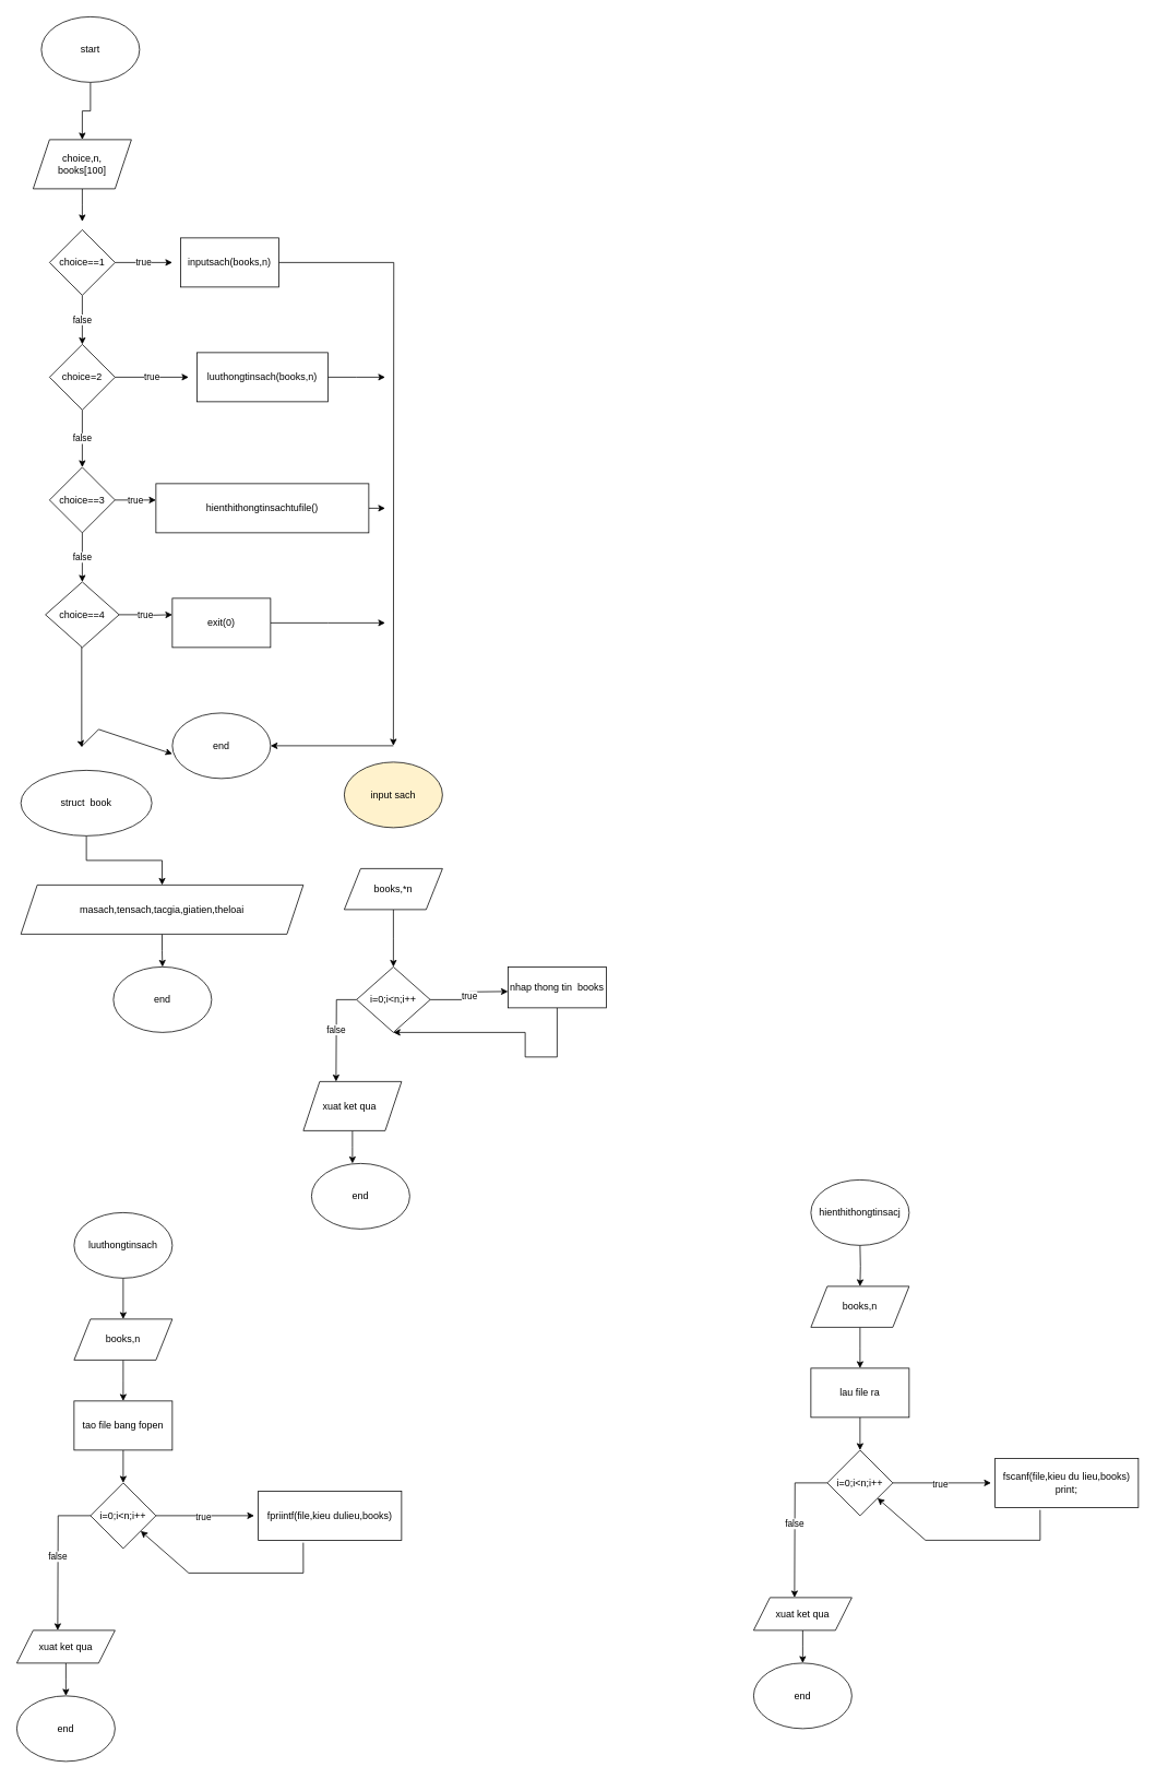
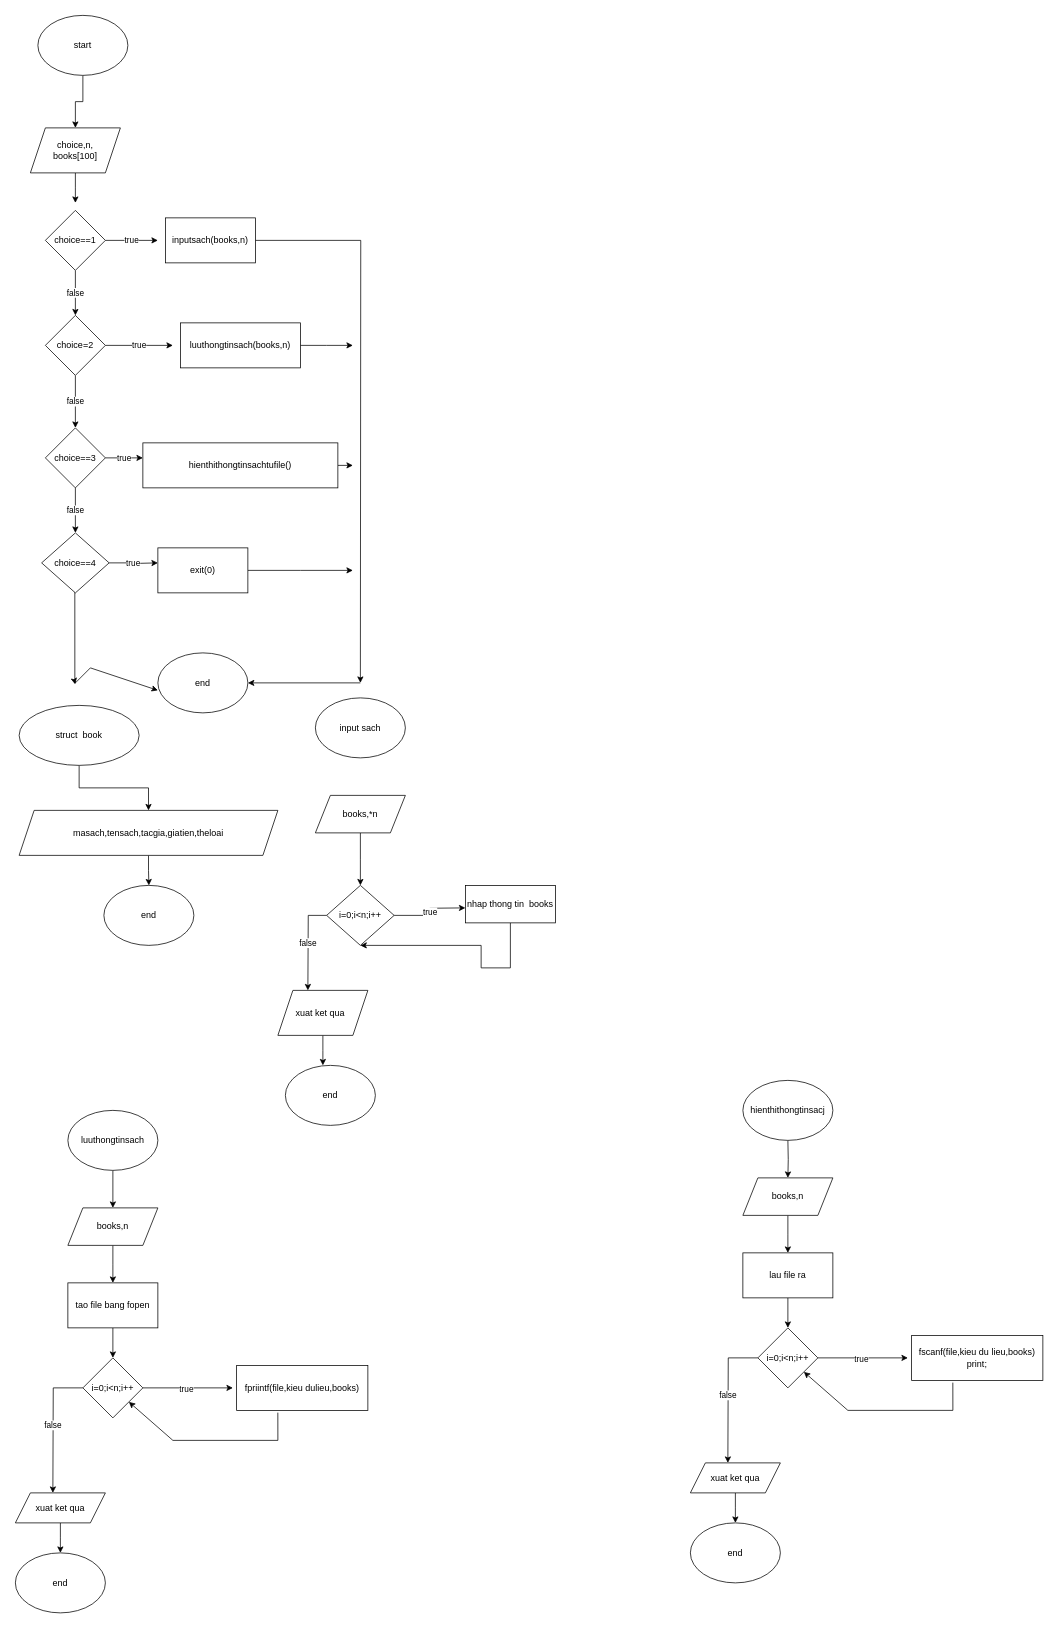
  <mxCell id="0" />
  <mxCell id="1" parent="0" />
  <mxCell id="2" style="edgeStyle=orthogonalEdgeStyle;rounded=0;orthogonalLoop=1;jettySize=auto;html=1;exitX=0.5;exitY=1;exitDx=0;exitDy=0;entryX=0.5;entryY=0;entryDx=0;entryDy=0;" edge="1" parent="1" source="3" target="5"><mxGeometry relative="1" as="geometry" /></mxCell>
  <mxCell id="3" value="start" style="ellipse;whiteSpace=wrap;html=1;" vertex="1" parent="1"><mxGeometry x="50" y="20" width="120" height="80" as="geometry" /></mxCell>
  <mxCell id="4" style="edgeStyle=orthogonalEdgeStyle;rounded=0;orthogonalLoop=1;jettySize=auto;html=1;exitX=0.5;exitY=1;exitDx=0;exitDy=0;" edge="1" parent="1" source="5"><mxGeometry relative="1" as="geometry"><mxPoint x="100" y="270" as="targetPoint" /></mxGeometry></mxCell>
  <mxCell id="5" value="choice,n,&lt;br&gt;books[100]" style="shape=parallelogram;perimeter=parallelogramPerimeter;whiteSpace=wrap;html=1;fixedSize=1;" vertex="1" parent="1"><mxGeometry x="40" y="170" width="120" height="60" as="geometry" /></mxCell>
  <mxCell id="6" value="true" style="edgeStyle=orthogonalEdgeStyle;rounded=0;orthogonalLoop=1;jettySize=auto;html=1;" edge="1" parent="1" source="8"><mxGeometry relative="1" as="geometry"><mxPoint x="210" y="320" as="targetPoint" /></mxGeometry></mxCell>
  <mxCell id="7" value="false" style="edgeStyle=orthogonalEdgeStyle;rounded=0;orthogonalLoop=1;jettySize=auto;html=1;" edge="1" parent="1" source="8"><mxGeometry relative="1" as="geometry"><mxPoint x="100" y="420" as="targetPoint" /></mxGeometry></mxCell>
  <mxCell id="8" value="choice==1" style="rhombus;whiteSpace=wrap;html=1;" vertex="1" parent="1"><mxGeometry x="60" y="280" width="80" height="80" as="geometry" /></mxCell>
  <mxCell id="9" style="edgeStyle=orthogonalEdgeStyle;rounded=0;orthogonalLoop=1;jettySize=auto;html=1;" edge="1" parent="1" source="10"><mxGeometry relative="1" as="geometry"><mxPoint x="480" y="910" as="targetPoint" /></mxGeometry></mxCell>
  <mxCell id="10" value="inputsach(books,n)" style="rounded=0;whiteSpace=wrap;html=1;" vertex="1" parent="1"><mxGeometry x="220" y="290" width="120" height="60" as="geometry" /></mxCell>
  <mxCell id="11" value="true" style="edgeStyle=orthogonalEdgeStyle;rounded=0;orthogonalLoop=1;jettySize=auto;html=1;" edge="1" parent="1" source="13"><mxGeometry relative="1" as="geometry"><mxPoint x="230" y="460" as="targetPoint" /></mxGeometry></mxCell>
  <mxCell id="12" value="false" style="edgeStyle=orthogonalEdgeStyle;rounded=0;orthogonalLoop=1;jettySize=auto;html=1;" edge="1" parent="1" source="13"><mxGeometry relative="1" as="geometry"><mxPoint x="100" y="570" as="targetPoint" /></mxGeometry></mxCell>
  <mxCell id="13" value="choice=2" style="rhombus;whiteSpace=wrap;html=1;" vertex="1" parent="1"><mxGeometry x="60" y="420" width="80" height="80" as="geometry" /></mxCell>
  <mxCell id="14" style="edgeStyle=orthogonalEdgeStyle;rounded=0;orthogonalLoop=1;jettySize=auto;html=1;" edge="1" parent="1" source="15"><mxGeometry relative="1" as="geometry"><mxPoint x="470" y="460" as="targetPoint" /></mxGeometry></mxCell>
  <mxCell id="15" value="luuthongtinsach(books,n)" style="rounded=0;whiteSpace=wrap;html=1;" vertex="1" parent="1"><mxGeometry x="240" y="430" width="160" height="60" as="geometry" /></mxCell>
  <mxCell id="16" value="false" style="edgeStyle=orthogonalEdgeStyle;rounded=0;orthogonalLoop=1;jettySize=auto;html=1;exitX=0.5;exitY=1;exitDx=0;exitDy=0;" edge="1" parent="1" source="17"><mxGeometry relative="1" as="geometry"><mxPoint x="100" y="710" as="targetPoint" /></mxGeometry></mxCell>
  <mxCell id="17" value="choice==3" style="rhombus;whiteSpace=wrap;html=1;" vertex="1" parent="1"><mxGeometry x="60" y="570" width="80" height="80" as="geometry" /></mxCell>
  <mxCell id="18" value="true" style="edgeStyle=orthogonalEdgeStyle;rounded=0;orthogonalLoop=1;jettySize=auto;html=1;" edge="1" parent="1" source="17"><mxGeometry relative="1" as="geometry"><mxPoint x="190" y="610" as="targetPoint" /></mxGeometry></mxCell>
  <mxCell id="19" style="edgeStyle=orthogonalEdgeStyle;rounded=0;orthogonalLoop=1;jettySize=auto;html=1;exitX=1;exitY=0.5;exitDx=0;exitDy=0;" edge="1" parent="1" source="20"><mxGeometry relative="1" as="geometry"><mxPoint x="470" y="620" as="targetPoint" /></mxGeometry></mxCell>
  <mxCell id="20" value="hienthithongtinsachtufile()" style="rounded=0;whiteSpace=wrap;html=1;" vertex="1" parent="1"><mxGeometry x="190" y="590" width="260" height="60" as="geometry" /></mxCell>
  <mxCell id="21" value="true" style="edgeStyle=orthogonalEdgeStyle;rounded=0;orthogonalLoop=1;jettySize=auto;html=1;" edge="1" parent="1" source="23"><mxGeometry relative="1" as="geometry"><mxPoint x="210" y="750" as="targetPoint" /><Array as="points"><mxPoint x="170" y="750" /><mxPoint x="170" y="751" /></Array></mxGeometry></mxCell>
  <mxCell id="22" style="edgeStyle=orthogonalEdgeStyle;rounded=0;orthogonalLoop=1;jettySize=auto;html=1;" edge="1" parent="1"><mxGeometry relative="1" as="geometry"><mxPoint x="99.75" y="912" as="targetPoint" /><mxPoint x="99.25" y="770" as="sourcePoint" /><Array as="points"><mxPoint x="99.75" y="910" /><mxPoint x="100.75" y="910" /></Array></mxGeometry></mxCell>
  <mxCell id="23" value="choice==4" style="rhombus;whiteSpace=wrap;html=1;" vertex="1" parent="1"><mxGeometry x="55" y="710" width="90" height="80" as="geometry" /></mxCell>
  <mxCell id="24" style="edgeStyle=orthogonalEdgeStyle;rounded=0;orthogonalLoop=1;jettySize=auto;html=1;" edge="1" parent="1" source="25"><mxGeometry relative="1" as="geometry"><mxPoint x="470" y="760" as="targetPoint" /></mxGeometry></mxCell>
  <mxCell id="25" value="exit(0)" style="rounded=0;whiteSpace=wrap;html=1;" vertex="1" parent="1"><mxGeometry x="210" y="730" width="120" height="60" as="geometry" /></mxCell>
  <mxCell id="26" value="end" style="ellipse;whiteSpace=wrap;html=1;" vertex="1" parent="1"><mxGeometry x="210" y="870" width="120" height="80" as="geometry" /></mxCell>
  <mxCell id="27" value="" style="endArrow=classic;html=1;rounded=0;entryX=0;entryY=0.625;entryDx=0;entryDy=0;entryPerimeter=0;" edge="1" parent="1" target="26"><mxGeometry width="50" height="50" relative="1" as="geometry"><mxPoint x="100" y="910" as="sourcePoint" /><mxPoint x="420" y="830" as="targetPoint" /><Array as="points"><mxPoint x="120" y="890" /></Array></mxGeometry></mxCell>
  <mxCell id="28" value="" style="endArrow=classic;html=1;rounded=0;entryX=1;entryY=0.5;entryDx=0;entryDy=0;" edge="1" parent="1" target="26"><mxGeometry width="50" height="50" relative="1" as="geometry"><mxPoint x="480" y="910" as="sourcePoint" /><mxPoint x="420" y="830" as="targetPoint" /></mxGeometry></mxCell>
  <mxCell id="29" style="edgeStyle=orthogonalEdgeStyle;rounded=0;orthogonalLoop=1;jettySize=auto;html=1;entryX=0.5;entryY=0;entryDx=0;entryDy=0;" edge="1" parent="1" source="30" target="32"><mxGeometry relative="1" as="geometry" /></mxCell>
  <mxCell id="30" value="struct&amp;nbsp; book" style="ellipse;whiteSpace=wrap;html=1;" vertex="1" parent="1"><mxGeometry x="25" y="940" width="160" height="80" as="geometry" /></mxCell>
  <mxCell id="31" style="edgeStyle=orthogonalEdgeStyle;rounded=0;orthogonalLoop=1;jettySize=auto;html=1;exitX=0.5;exitY=1;exitDx=0;exitDy=0;" edge="1" parent="1" source="32" target="33"><mxGeometry relative="1" as="geometry" /></mxCell>
  <mxCell id="32" value="masach,tensach,tacgia,giatien,theloai" style="shape=parallelogram;perimeter=parallelogramPerimeter;whiteSpace=wrap;html=1;fixedSize=1;" vertex="1" parent="1"><mxGeometry x="25" y="1080" width="345" height="60" as="geometry" /></mxCell>
  <mxCell id="33" value="end" style="ellipse;whiteSpace=wrap;html=1;" vertex="1" parent="1"><mxGeometry x="138" y="1180" width="120" height="80" as="geometry" /></mxCell>
- <mxCell id="34" value="input sach" style="ellipse;whiteSpace=wrap;html=1;fillColor=#fff2cc;" vertex="1" parent="1"><mxGeometry x="420" y="930" width="120" height="80" as="geometry" /></mxCell>
+ <mxCell id="34" value="input sach" style="ellipse;whiteSpace=wrap;html=1;" vertex="1" parent="1"><mxGeometry x="420" y="930" width="120" height="80" as="geometry" /></mxCell>
  <mxCell id="35" style="edgeStyle=orthogonalEdgeStyle;rounded=0;orthogonalLoop=1;jettySize=auto;html=1;" edge="1" parent="1" source="36"><mxGeometry relative="1" as="geometry"><mxPoint x="480" y="1180" as="targetPoint" /></mxGeometry></mxCell>
  <mxCell id="36" value="books,*n" style="shape=parallelogram;perimeter=parallelogramPerimeter;whiteSpace=wrap;html=1;fixedSize=1;" vertex="1" parent="1"><mxGeometry x="420" y="1060" width="120" height="50" as="geometry" /></mxCell>
  <mxCell id="37" value="true" style="edgeStyle=orthogonalEdgeStyle;rounded=0;orthogonalLoop=1;jettySize=auto;html=1;" edge="1" parent="1" source="39"><mxGeometry relative="1" as="geometry"><mxPoint x="620" y="1210" as="targetPoint" /></mxGeometry></mxCell>
  <mxCell id="38" value="false" style="edgeStyle=orthogonalEdgeStyle;rounded=0;orthogonalLoop=1;jettySize=auto;html=1;exitX=0;exitY=0.5;exitDx=0;exitDy=0;" edge="1" parent="1" source="39"><mxGeometry relative="1" as="geometry"><mxPoint x="410" y="1320" as="targetPoint" /></mxGeometry></mxCell>
  <mxCell id="39" value="i=0;i&amp;lt;n;i++" style="rhombus;whiteSpace=wrap;html=1;" vertex="1" parent="1"><mxGeometry x="435" y="1180" width="90" height="80" as="geometry" /></mxCell>
  <mxCell id="40" style="edgeStyle=orthogonalEdgeStyle;rounded=0;orthogonalLoop=1;jettySize=auto;html=1;entryX=0.5;entryY=1;entryDx=0;entryDy=0;" edge="1" parent="1" source="41" target="39"><mxGeometry relative="1" as="geometry"><mxPoint x="640" y="1350" as="targetPoint" /><Array as="points"><mxPoint x="680" y="1290" /><mxPoint x="641" y="1290" /><mxPoint x="641" y="1260" /></Array></mxGeometry></mxCell>
  <mxCell id="41" value="nhap thong tin&amp;nbsp; books" style="rounded=0;whiteSpace=wrap;html=1;" vertex="1" parent="1"><mxGeometry x="620" y="1180" width="120" height="50" as="geometry" /></mxCell>
  <mxCell id="42" style="edgeStyle=orthogonalEdgeStyle;rounded=0;orthogonalLoop=1;jettySize=auto;html=1;" edge="1" parent="1" source="43"><mxGeometry relative="1" as="geometry"><mxPoint x="430" y="1420" as="targetPoint" /></mxGeometry></mxCell>
  <mxCell id="43" value="xuat ket qua&amp;nbsp;&amp;nbsp;" style="shape=parallelogram;perimeter=parallelogramPerimeter;whiteSpace=wrap;html=1;fixedSize=1;" vertex="1" parent="1"><mxGeometry x="370" y="1320" width="120" height="60" as="geometry" /></mxCell>
  <mxCell id="44" value="end" style="ellipse;whiteSpace=wrap;html=1;" vertex="1" parent="1"><mxGeometry x="380" y="1420" width="120" height="80" as="geometry" /></mxCell>
  <mxCell id="45" style="edgeStyle=orthogonalEdgeStyle;rounded=0;orthogonalLoop=1;jettySize=auto;html=1;exitX=0.5;exitY=1;exitDx=0;exitDy=0;entryX=0.5;entryY=0;entryDx=0;entryDy=0;" edge="1" parent="1" source="46" target="48"><mxGeometry relative="1" as="geometry" /></mxCell>
  <mxCell id="46" value="luuthongtinsach" style="ellipse;whiteSpace=wrap;html=1;" vertex="1" parent="1"><mxGeometry x="90" y="1480" width="120" height="80" as="geometry" /></mxCell>
  <mxCell id="47" style="edgeStyle=orthogonalEdgeStyle;rounded=0;orthogonalLoop=1;jettySize=auto;html=1;" edge="1" parent="1" source="48"><mxGeometry relative="1" as="geometry"><mxPoint x="150" y="1710" as="targetPoint" /></mxGeometry></mxCell>
  <mxCell id="48" value="books,n" style="shape=parallelogram;perimeter=parallelogramPerimeter;whiteSpace=wrap;html=1;fixedSize=1;" vertex="1" parent="1"><mxGeometry x="90" y="1610" width="120" height="50" as="geometry" /></mxCell>
  <mxCell id="49" style="edgeStyle=orthogonalEdgeStyle;rounded=0;orthogonalLoop=1;jettySize=auto;html=1;exitX=0.5;exitY=1;exitDx=0;exitDy=0;entryX=0.5;entryY=0;entryDx=0;entryDy=0;" edge="1" parent="1" source="50" target="54"><mxGeometry relative="1" as="geometry" /></mxCell>
  <mxCell id="50" value="tao file bang fopen" style="rounded=0;whiteSpace=wrap;html=1;" vertex="1" parent="1"><mxGeometry x="90" y="1710" width="120" height="60" as="geometry" /></mxCell>
  <mxCell id="51" style="edgeStyle=orthogonalEdgeStyle;rounded=0;orthogonalLoop=1;jettySize=auto;html=1;" edge="1" parent="1" source="54"><mxGeometry relative="1" as="geometry"><mxPoint x="310" y="1850" as="targetPoint" /></mxGeometry></mxCell>
  <mxCell id="52" value="true" style="edgeLabel;html=1;align=center;verticalAlign=middle;resizable=0;points=[];" vertex="1" connectable="0" parent="51"><mxGeometry x="-0.054" y="-1" relative="1" as="geometry"><mxPoint as="offset" /></mxGeometry></mxCell>
  <mxCell id="53" value="false" style="edgeStyle=orthogonalEdgeStyle;rounded=0;orthogonalLoop=1;jettySize=auto;html=1;" edge="1" parent="1" source="54"><mxGeometry relative="1" as="geometry"><mxPoint x="70" y="1990" as="targetPoint" /></mxGeometry></mxCell>
  <mxCell id="54" value="i=0;i&amp;lt;n;i++" style="rhombus;whiteSpace=wrap;html=1;" vertex="1" parent="1"><mxGeometry x="110" y="1810" width="80" height="80" as="geometry" /></mxCell>
  <mxCell id="55" value="fpriintf(file,kieu dulieu,books)" style="rounded=0;whiteSpace=wrap;html=1;" vertex="1" parent="1"><mxGeometry x="315" y="1820" width="175" height="60" as="geometry" /></mxCell>
  <mxCell id="56" style="edgeStyle=orthogonalEdgeStyle;rounded=0;orthogonalLoop=1;jettySize=auto;html=1;" edge="1" parent="1" source="57"><mxGeometry relative="1" as="geometry"><mxPoint x="80" y="2070" as="targetPoint" /></mxGeometry></mxCell>
  <mxCell id="57" value="xuat ket qua" style="shape=parallelogram;perimeter=parallelogramPerimeter;whiteSpace=wrap;html=1;fixedSize=1;" vertex="1" parent="1"><mxGeometry x="20" y="1990" width="120" height="40" as="geometry" /></mxCell>
  <mxCell id="58" value="end" style="ellipse;whiteSpace=wrap;html=1;" vertex="1" parent="1"><mxGeometry x="20" y="2070" width="120" height="80" as="geometry" /></mxCell>
  <mxCell id="59" value="" style="endArrow=classic;html=1;rounded=0;exitX=0.314;exitY=1.05;exitDx=0;exitDy=0;exitPerimeter=0;" edge="1" parent="1" source="55" target="54"><mxGeometry width="50" height="50" relative="1" as="geometry"><mxPoint x="370" y="2080" as="sourcePoint" /><mxPoint x="420" y="2030" as="targetPoint" /><Array as="points"><mxPoint x="370" y="1920" /><mxPoint x="230" y="1920" /></Array></mxGeometry></mxCell>
  <mxCell id="60" style="edgeStyle=orthogonalEdgeStyle;rounded=0;orthogonalLoop=1;jettySize=auto;html=1;exitX=0.5;exitY=1;exitDx=0;exitDy=0;entryX=0.5;entryY=0;entryDx=0;entryDy=0;" edge="1" parent="1" target="62"><mxGeometry relative="1" as="geometry"><mxPoint x="1050" y="1520" as="sourcePoint" /></mxGeometry></mxCell>
  <mxCell id="61" style="edgeStyle=orthogonalEdgeStyle;rounded=0;orthogonalLoop=1;jettySize=auto;html=1;" edge="1" parent="1" source="62"><mxGeometry relative="1" as="geometry"><mxPoint x="1050" y="1670" as="targetPoint" /></mxGeometry></mxCell>
  <mxCell id="62" value="books,n" style="shape=parallelogram;perimeter=parallelogramPerimeter;whiteSpace=wrap;html=1;fixedSize=1;" vertex="1" parent="1"><mxGeometry x="990" y="1570" width="120" height="50" as="geometry" /></mxCell>
  <mxCell id="63" style="edgeStyle=orthogonalEdgeStyle;rounded=0;orthogonalLoop=1;jettySize=auto;html=1;exitX=0.5;exitY=1;exitDx=0;exitDy=0;entryX=0.5;entryY=0;entryDx=0;entryDy=0;" edge="1" parent="1" source="64" target="68"><mxGeometry relative="1" as="geometry" /></mxCell>
  <mxCell id="64" value="lau file ra" style="rounded=0;whiteSpace=wrap;html=1;" vertex="1" parent="1"><mxGeometry x="990" y="1670" width="120" height="60" as="geometry" /></mxCell>
  <mxCell id="65" style="edgeStyle=orthogonalEdgeStyle;rounded=0;orthogonalLoop=1;jettySize=auto;html=1;" edge="1" parent="1" source="68"><mxGeometry relative="1" as="geometry"><mxPoint x="1210" y="1810" as="targetPoint" /></mxGeometry></mxCell>
  <mxCell id="66" value="true" style="edgeLabel;html=1;align=center;verticalAlign=middle;resizable=0;points=[];" vertex="1" connectable="0" parent="65"><mxGeometry x="-0.054" y="-1" relative="1" as="geometry"><mxPoint as="offset" /></mxGeometry></mxCell>
  <mxCell id="67" value="false" style="edgeStyle=orthogonalEdgeStyle;rounded=0;orthogonalLoop=1;jettySize=auto;html=1;" edge="1" parent="1" source="68"><mxGeometry relative="1" as="geometry"><mxPoint x="970" y="1950" as="targetPoint" /></mxGeometry></mxCell>
  <mxCell id="68" value="i=0;i&amp;lt;n;i++" style="rhombus;whiteSpace=wrap;html=1;" vertex="1" parent="1"><mxGeometry x="1010" y="1770" width="80" height="80" as="geometry" /></mxCell>
  <mxCell id="69" value="fscanf(file,kieu du lieu,books)&lt;br&gt;print;" style="rounded=0;whiteSpace=wrap;html=1;" vertex="1" parent="1"><mxGeometry x="1215" y="1780" width="175" height="60" as="geometry" /></mxCell>
  <mxCell id="70" style="edgeStyle=orthogonalEdgeStyle;rounded=0;orthogonalLoop=1;jettySize=auto;html=1;" edge="1" parent="1" source="71"><mxGeometry relative="1" as="geometry"><mxPoint x="980" y="2030" as="targetPoint" /></mxGeometry></mxCell>
  <mxCell id="71" value="xuat ket qua" style="shape=parallelogram;perimeter=parallelogramPerimeter;whiteSpace=wrap;html=1;fixedSize=1;" vertex="1" parent="1"><mxGeometry x="920" y="1950" width="120" height="40" as="geometry" /></mxCell>
  <mxCell id="72" value="end" style="ellipse;whiteSpace=wrap;html=1;" vertex="1" parent="1"><mxGeometry x="920" y="2030" width="120" height="80" as="geometry" /></mxCell>
  <mxCell id="73" value="" style="endArrow=classic;html=1;rounded=0;exitX=0.314;exitY=1.05;exitDx=0;exitDy=0;exitPerimeter=0;" edge="1" parent="1" source="69" target="68"><mxGeometry width="50" height="50" relative="1" as="geometry"><mxPoint x="1270" y="2040" as="sourcePoint" /><mxPoint x="1320" y="1990" as="targetPoint" /><Array as="points"><mxPoint x="1270" y="1880" /><mxPoint x="1130" y="1880" /></Array></mxGeometry></mxCell>
  <mxCell id="74" value="hienthithongtinsacj" style="ellipse;whiteSpace=wrap;html=1;" vertex="1" parent="1"><mxGeometry x="990" y="1440" width="120" height="80" as="geometry" /></mxCell>
